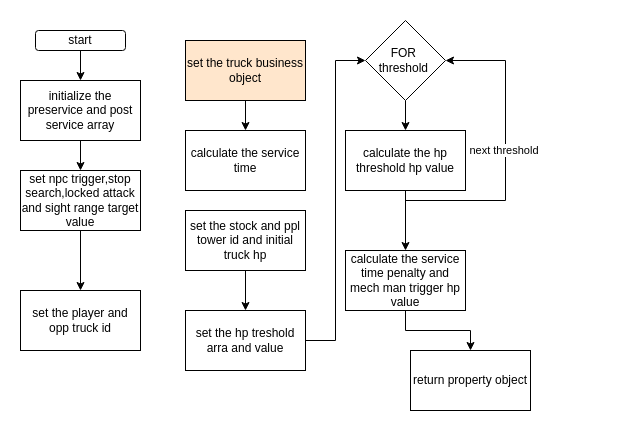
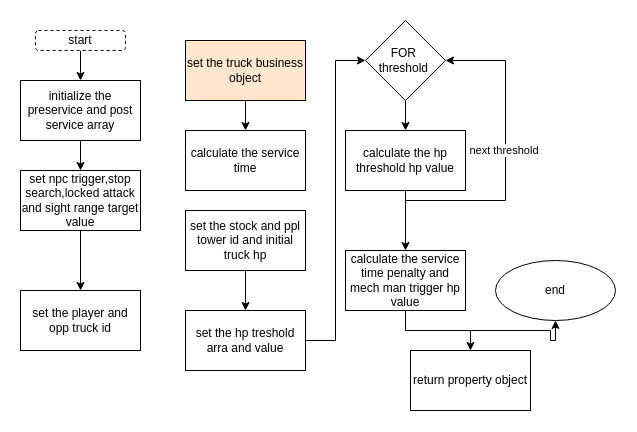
  <mxCell id="0" />
  <mxCell id="1" parent="0" />
  <mxCell id="2" value="" style="edgeStyle=orthogonalEdgeStyle;rounded=0;orthogonalLoop=1;jettySize=auto;html=1;" edge="1" parent="1" source="3" target="5"><mxGeometry relative="1" as="geometry" /></mxCell>
- <mxCell id="3" value="start" style="rounded=1;whiteSpace=wrap;html=1;" vertex="1" parent="1"><mxGeometry x="35" y="30" width="90" height="20" as="geometry" /></mxCell>
+ <mxCell id="3" value="start" style="rounded=1;whiteSpace=wrap;html=1;dashed=1;" vertex="1" parent="1"><mxGeometry x="35" y="30" width="90" height="20" as="geometry" /></mxCell>
  <mxCell id="4" value="" style="edgeStyle=orthogonalEdgeStyle;rounded=0;orthogonalLoop=1;jettySize=auto;html=1;" edge="1" parent="1" source="5" target="7"><mxGeometry relative="1" as="geometry" /></mxCell>
  <mxCell id="5" value="initialize the preservice and post service array" style="rounded=0;whiteSpace=wrap;html=1;" vertex="1" parent="1"><mxGeometry x="20" y="80" width="120" height="60" as="geometry" /></mxCell>
  <mxCell id="6" value="" style="edgeStyle=orthogonalEdgeStyle;rounded=0;orthogonalLoop=1;jettySize=auto;html=1;" edge="1" parent="1" source="7" target="8"><mxGeometry relative="1" as="geometry" /></mxCell>
  <mxCell id="7" value="set npc trigger,stop search,locked attack and sight range target value" style="rounded=0;whiteSpace=wrap;html=1;" vertex="1" parent="1"><mxGeometry x="20" y="170" width="120" height="60" as="geometry" /></mxCell>
  <mxCell id="8" value="set the player and opp truck id" style="whiteSpace=wrap;html=1;rounded=0;" vertex="1" parent="1"><mxGeometry x="20" y="290" width="120" height="60" as="geometry" /></mxCell>
  <mxCell id="9" value="" style="edgeStyle=orthogonalEdgeStyle;rounded=0;orthogonalLoop=1;jettySize=auto;html=1;" edge="1" parent="1" source="10" target="11"><mxGeometry relative="1" as="geometry" /></mxCell>
  <mxCell id="10" value="set the truck business object" style="whiteSpace=wrap;html=1;rounded=0;fillColor=#ffe6cc;" vertex="1" parent="1"><mxGeometry x="185" y="40" width="120" height="60" as="geometry" /></mxCell>
  <mxCell id="11" value="calculate the service time" style="whiteSpace=wrap;html=1;rounded=0;" vertex="1" parent="1"><mxGeometry x="185" y="130" width="120" height="60" as="geometry" /></mxCell>
  <mxCell id="12" value="" style="edgeStyle=orthogonalEdgeStyle;rounded=0;orthogonalLoop=1;jettySize=auto;html=1;" edge="1" parent="1" source="13" target="15"><mxGeometry relative="1" as="geometry" /></mxCell>
  <mxCell id="13" value="set the stock and ppl tower id and initial truck hp" style="rounded=0;whiteSpace=wrap;html=1;" vertex="1" parent="1"><mxGeometry x="185" y="210" width="120" height="60" as="geometry" /></mxCell>
  <mxCell id="14" value="" style="edgeStyle=orthogonalEdgeStyle;rounded=0;orthogonalLoop=1;jettySize=auto;html=1;entryX=0;entryY=0.5;entryDx=0;entryDy=0;" edge="1" parent="1" source="15" target="17"><mxGeometry relative="1" as="geometry" /></mxCell>
  <mxCell id="15" value="set the hp treshold arra and value" style="whiteSpace=wrap;html=1;rounded=0;" vertex="1" parent="1"><mxGeometry x="185" y="310" width="120" height="60" as="geometry" /></mxCell>
  <mxCell id="16" value="" style="edgeStyle=orthogonalEdgeStyle;rounded=0;orthogonalLoop=1;jettySize=auto;html=1;" edge="1" parent="1" source="17" target="21"><mxGeometry relative="1" as="geometry" /></mxCell>
  <mxCell id="17" value="FOR&amp;nbsp; threshold&amp;nbsp;" style="rhombus;whiteSpace=wrap;html=1;rounded=0;" vertex="1" parent="1"><mxGeometry x="365" y="20" width="80" height="80" as="geometry" /></mxCell>
  <mxCell id="18" value="" style="edgeStyle=orthogonalEdgeStyle;rounded=0;orthogonalLoop=1;jettySize=auto;html=1;" edge="1" parent="1" source="21" target="23"><mxGeometry relative="1" as="geometry" /></mxCell>
  <mxCell id="19" style="edgeStyle=orthogonalEdgeStyle;rounded=0;orthogonalLoop=1;jettySize=auto;html=1;entryX=1;entryY=0.5;entryDx=0;entryDy=0;" edge="1" parent="1" source="21" target="17"><mxGeometry relative="1" as="geometry"><Array as="points"><mxPoint x="405" y="200" /><mxPoint x="505" y="200" /><mxPoint x="505" y="60" /></Array></mxGeometry></mxCell>
  <mxCell id="20" value="next threshold&amp;nbsp;" style="edgeLabel;html=1;align=center;verticalAlign=middle;resizable=0;points=[];" vertex="1" connectable="0" parent="19"><mxGeometry x="0.037" y="1" relative="1" as="geometry"><mxPoint as="offset" /></mxGeometry></mxCell>
  <mxCell id="21" value="calculate the hp threshold hp value" style="rounded=0;whiteSpace=wrap;html=1;" vertex="1" parent="1"><mxGeometry x="345" y="130" width="120" height="60" as="geometry" /></mxCell>
  <mxCell id="22" value="" style="edgeStyle=orthogonalEdgeStyle;rounded=0;orthogonalLoop=1;jettySize=auto;html=1;" edge="1" parent="1" source="23" target="25"><mxGeometry relative="1" as="geometry" /></mxCell>
  <mxCell id="23" value="calculate the service time penalty and mech man trigger hp value" style="whiteSpace=wrap;html=1;rounded=0;" vertex="1" parent="1"><mxGeometry x="345" y="250" width="120" height="60" as="geometry" /></mxCell>
+ <mxCell id="24" value="" style="edgeStyle=orthogonalEdgeStyle;rounded=0;orthogonalLoop=1;jettySize=auto;html=1;" edge="1" parent="1" source="25" target="26"><mxGeometry relative="1" as="geometry" /></mxCell>
  <mxCell id="25" value="return property object" style="whiteSpace=wrap;html=1;rounded=0;" vertex="1" parent="1"><mxGeometry x="410" y="350" width="120" height="60" as="geometry" /></mxCell>
+ <mxCell id="26" value="end" style="ellipse;whiteSpace=wrap;html=1;rounded=0;" vertex="1" parent="1"><mxGeometry x="495" y="260" width="120" height="60" as="geometry" /></mxCell>
